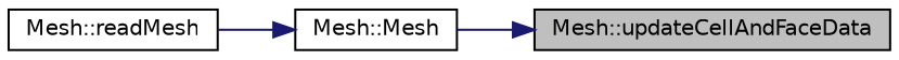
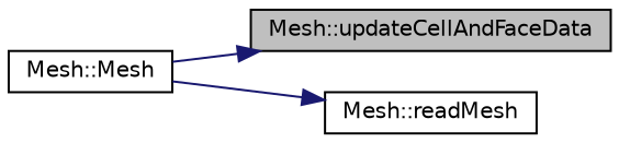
  digraph {
    rankdir=RL
    node [color=black fontname=Helvetica fontsize=10 shape=record]
    edge [color=midnightblue dir=back fontname=Helvetica fontsize=10 labelfontname=Helvetica labelfontsize=10 style=solid]
    n1 [fillcolor=grey75 fontcolor=black height=0.2 label="Mesh::updateCellAndFaceData" style=filled width=0.4]
    n2 [height=0.2 label="Mesh::Mesh" width=0.4]
    n3 [height=0.2 label="Mesh::readMesh" width=0.4]
    n1 -> n2
-   n2 -> n3
+   n3 -> n2
  }
